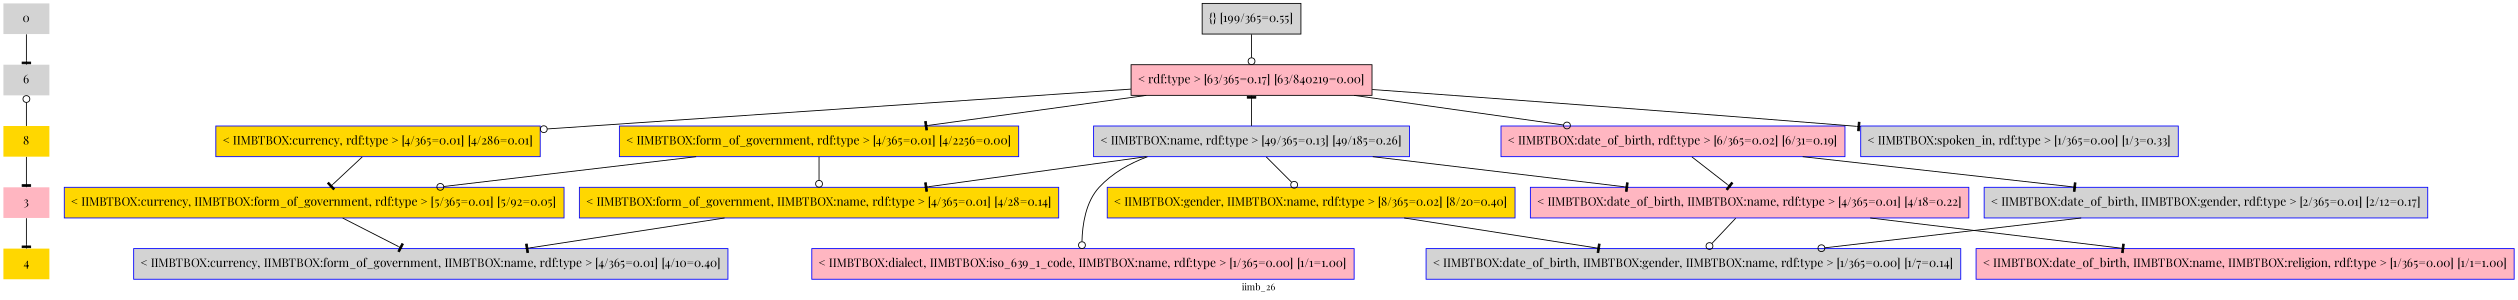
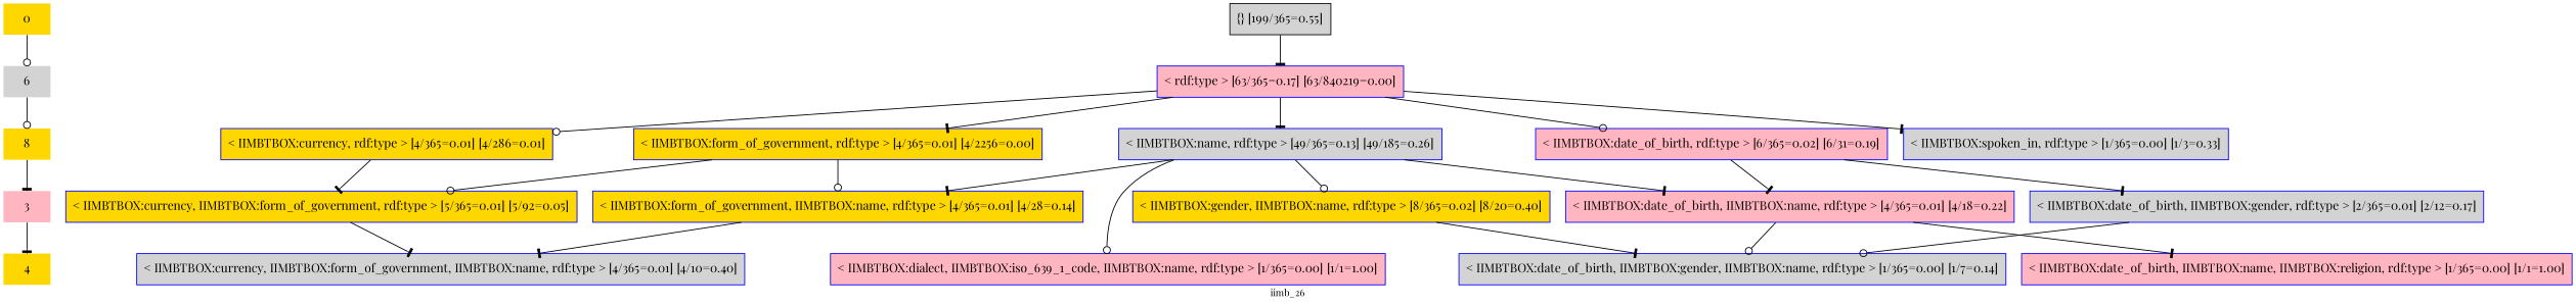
  digraph {
    fontname="Playfair Display"
    fontsize=11.0
    label=iimb_26
    node [fillcolor=lightgrey fontname="Playfair Display" shape=rectangle style="solid,filled" color=blue]
    edge [arrowhead=tee fontname="Playfair Display" color=black style=solid]
-   n1 [label=0 shape=plaintext style=filled color=""]
+   n1 [fillcolor=gold label=0 shape=plaintext style=filled color=""]
    n2 [color=black label="{} [199/365=0.55]"]
    n3 [label=6 shape=plaintext style=filled color=""]
-   n4 [color=black fillcolor=lightpink label="< rdf:type > [63/365=0.17] [63/840219=0.00]"]
+   n4 [fillcolor=lightpink label="< rdf:type > [63/365=0.17] [63/840219=0.00]"]
    n5 [fillcolor=gold label=8 shape=plaintext style=filled color=""]
    n6 [fillcolor=gold label="< IIMBTBOX:currency, rdf:type > [4/365=0.01] [4/286=0.01]"]
    n7 [fillcolor=lightpink label="< IIMBTBOX:date_of_birth, rdf:type > [6/365=0.02] [6/31=0.19]"]
    n8 [fillcolor=gold label="< IIMBTBOX:form_of_government, rdf:type > [4/365=0.01] [4/2256=0.00]"]
    n9 [label="< IIMBTBOX:name, rdf:type > [49/365=0.13] [49/185=0.26]"]
    n10 [label="< IIMBTBOX:spoken_in, rdf:type > [1/365=0.00] [1/3=0.33]"]
    n11 [fillcolor=lightpink label=3 shape=plaintext style=filled]
    n12 [fillcolor=gold label="< IIMBTBOX:currency, IIMBTBOX:form_of_government, rdf:type > [5/365=0.01] [5/92=0.05]"]
    n13 [label="< IIMBTBOX:date_of_birth, IIMBTBOX:gender, rdf:type > [2/365=0.01] [2/12=0.17]"]
    n14 [fillcolor=lightpink label="< IIMBTBOX:date_of_birth, IIMBTBOX:name, rdf:type > [4/365=0.01] [4/18=0.22]"]
    n15 [fillcolor=gold label="< IIMBTBOX:form_of_government, IIMBTBOX:name, rdf:type > [4/365=0.01] [4/28=0.14]"]
    n16 [fillcolor=gold label="< IIMBTBOX:gender, IIMBTBOX:name, rdf:type > [8/365=0.02] [8/20=0.40]"]
    n17 [fillcolor=gold label=4 shape=plaintext style=filled color=""]
    n18 [label="< IIMBTBOX:currency, IIMBTBOX:form_of_government, IIMBTBOX:name, rdf:type > [4/365=0.01] [4/10=0.40]"]
    n19 [label="< IIMBTBOX:date_of_birth, IIMBTBOX:gender, IIMBTBOX:name, rdf:type > [1/365=0.00] [1/7=0.14]"]
    n20 [fillcolor=lightpink label="< IIMBTBOX:date_of_birth, IIMBTBOX:name, IIMBTBOX:religion, rdf:type > [1/365=0.00] [1/1=1.00]"]
    n21 [fillcolor=lightpink label="< IIMBTBOX:dialect, IIMBTBOX:iso_639_1_code, IIMBTBOX:name, rdf:type > [1/365=0.00] [1/1=1.00]"]
    subgraph sub_1 {
      rank=same
      n1
      n2
    }
    subgraph sub_2 {
      rank=same
      n3
      n4
    }
    subgraph sub_3 {
      rank=same
      n5
      n6
      n7
      n8
      n9
      n10
    }
    subgraph sub_4 {
      rank=same
      n11
      n12
      n13
      n14
      n15
      n16
    }
    subgraph sub_5 {
      rank=same
      n17
      n18
      n19
      n20
      n21
    }
-   n1 -> n3 [color="" style=""]
-   n2 -> n4 [arrowhead=odot]
-   n5 -> n3 [arrowhead=odot color="" style=""]
+   n1 -> n3 [arrowhead=odot color="" style=""]
+   n2 -> n4
+   n3 -> n5 [arrowhead=odot color="" style=""]
    n4 -> n6 [arrowhead=odot]
    n4 -> n7 [arrowhead=odot]
    n4 -> n8
-   n9 -> n4
+   n4 -> n9
    n4 -> n10
    n5 -> n11 [color="" style=""]
    n6 -> n12
    n7 -> n13
    n7 -> n14
    n8 -> n12 [arrowhead=odot]
    n8 -> n15 [arrowhead=odot]
    n9 -> n14
    n9 -> n15
    n9 -> n16 [arrowhead=odot]
    n9 -> n21 [arrowhead=odot]
    n11 -> n17 [color="" style=""]
    n12 -> n18
    n13 -> n19 [arrowhead=odot]
    n14 -> n19 [arrowhead=odot]
    n14 -> n20
    n15 -> n18
    n16 -> n19
  }
